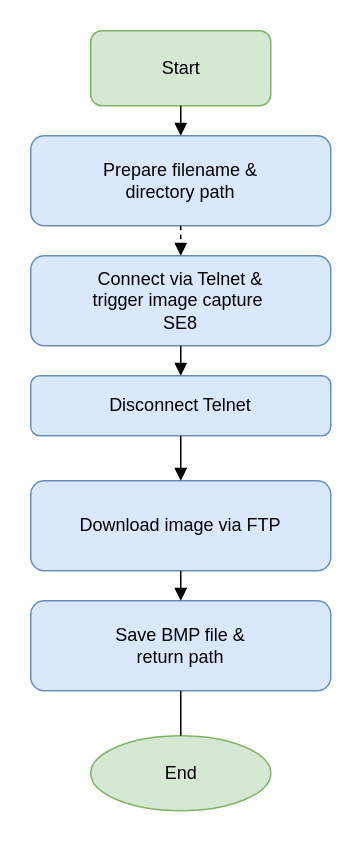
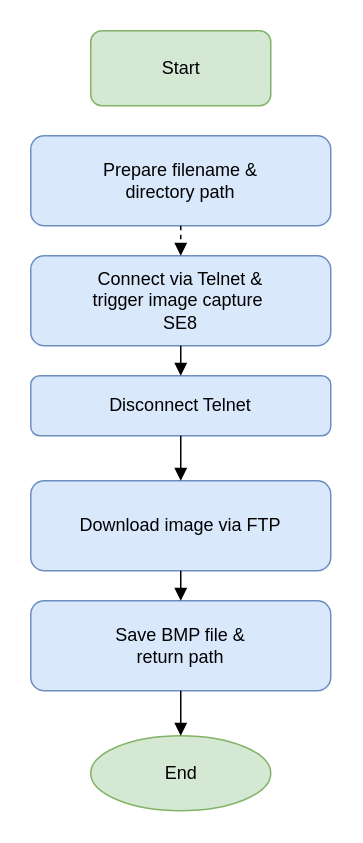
  <mxCell id="0" />
  <mxCell id="1" parent="0" />
  <mxCell id="2" value="Start" style="html=1;fillColor=#d5e8d4;strokeColor=#82b366;rounded=1;" vertex="1" parent="1"><mxGeometry x="60" y="20" width="120" height="50" as="geometry" /></mxCell>
  <mxCell id="3" value="Prepare filename &amp;&#10;directory path" style="rounded=1;whiteSpace=wrap;html=1;fillColor=#dae8fc;strokeColor=#6c8ebf;" vertex="1" parent="1"><mxGeometry x="20" y="90" width="200" height="60" as="geometry" /></mxCell>
  <mxCell id="4" value="Connect via Telnet &amp;amp;&lt;br&gt;trigger image capture&amp;nbsp;&lt;div&gt;SE8&lt;/div&gt;" style="rounded=1;whiteSpace=wrap;html=1;fillColor=#dae8fc;strokeColor=#6c8ebf;" vertex="1" parent="1"><mxGeometry x="20" y="170" width="200" height="60" as="geometry" /></mxCell>
  <mxCell id="5" value="Disconnect Telnet" style="rounded=1;whiteSpace=wrap;html=1;fillColor=#dae8fc;strokeColor=#6c8ebf;" vertex="1" parent="1"><mxGeometry x="20" y="250" width="200" height="40" as="geometry" /></mxCell>
  <mxCell id="6" value="Download image via FTP" style="rounded=1;whiteSpace=wrap;html=1;fillColor=#dae8fc;strokeColor=#6c8ebf;" vertex="1" parent="1"><mxGeometry x="20" y="320" width="200" height="60" as="geometry" /></mxCell>
  <mxCell id="7" value="Save BMP file &amp;&#10;return path" style="rounded=1;whiteSpace=wrap;html=1;fillColor=#dae8fc;strokeColor=#6c8ebf;" vertex="1" parent="1"><mxGeometry x="20" y="400" width="200" height="60" as="geometry" /></mxCell>
  <mxCell id="8" value="End" style="ellipse;html=1;fillColor=#d5e8d4;strokeColor=#82b366;" vertex="1" parent="1"><mxGeometry x="60" y="490" width="120" height="50" as="geometry" /></mxCell>
- <mxCell id="9" style="endArrow=block;" edge="1" parent="1" source="2" target="3"><mxGeometry relative="1" as="geometry" /></mxCell>
  <mxCell id="10" style="endArrow=block;dashed=1;" edge="1" parent="1" source="3" target="4"><mxGeometry relative="1" as="geometry" /></mxCell>
  <mxCell id="11" style="endArrow=block;" edge="1" parent="1" source="4" target="5"><mxGeometry relative="1" as="geometry" /></mxCell>
  <mxCell id="12" style="endArrow=block;" edge="1" parent="1" source="5" target="6"><mxGeometry relative="1" as="geometry" /></mxCell>
  <mxCell id="13" style="endArrow=block;" edge="1" parent="1" source="6" target="7"><mxGeometry relative="1" as="geometry" /></mxCell>
- <mxCell id="14" style="endArrow=none;" edge="1" parent="1" source="7" target="8"><mxGeometry relative="1" as="geometry" /></mxCell>
+ <mxCell id="14" style="endArrow=block;" edge="1" parent="1" source="7" target="8"><mxGeometry relative="1" as="geometry" /></mxCell>
